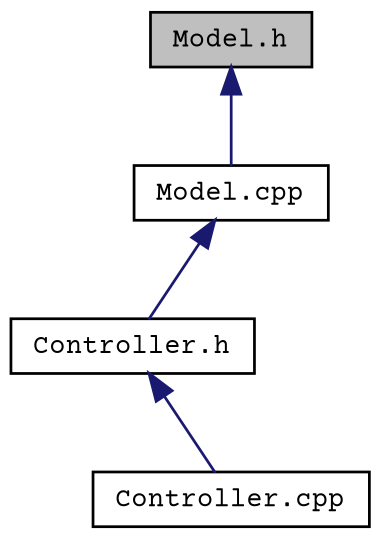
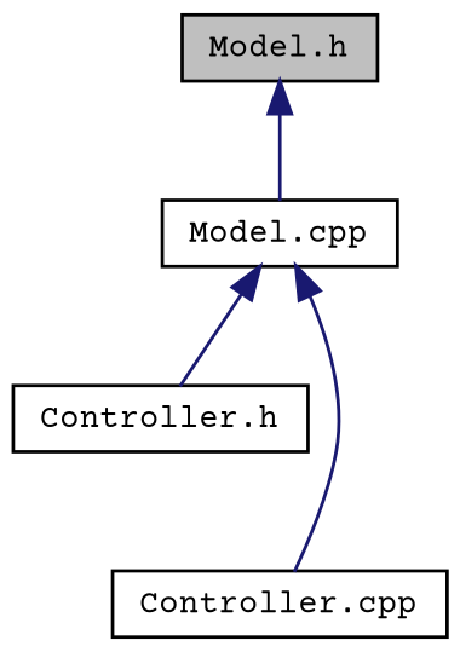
  digraph {
    fontname="Courier Prime"
    node [color=black fillcolor=white fontname="Courier Prime" fontsize=10 shape=record style=filled]
    edge [color=midnightblue dir=back fontname="Courier Prime" fontsize=10 labelfontname=Helvetica labelfontsize=10 style=solid]
    n1 [fillcolor=grey75 fontcolor=black height=0.2 label="Model.h" width=0.4]
    n2 [height=0.2 label="Model.cpp" width=0.4]
    n3 [height=0.2 label="Controller.h" width=0.4]
    n4 [height=0.2 label="Controller.cpp" width=0.4]
    n1 -> n2
    n2 -> n3
-   n3 -> n4
+   n2 -> n4
  }
